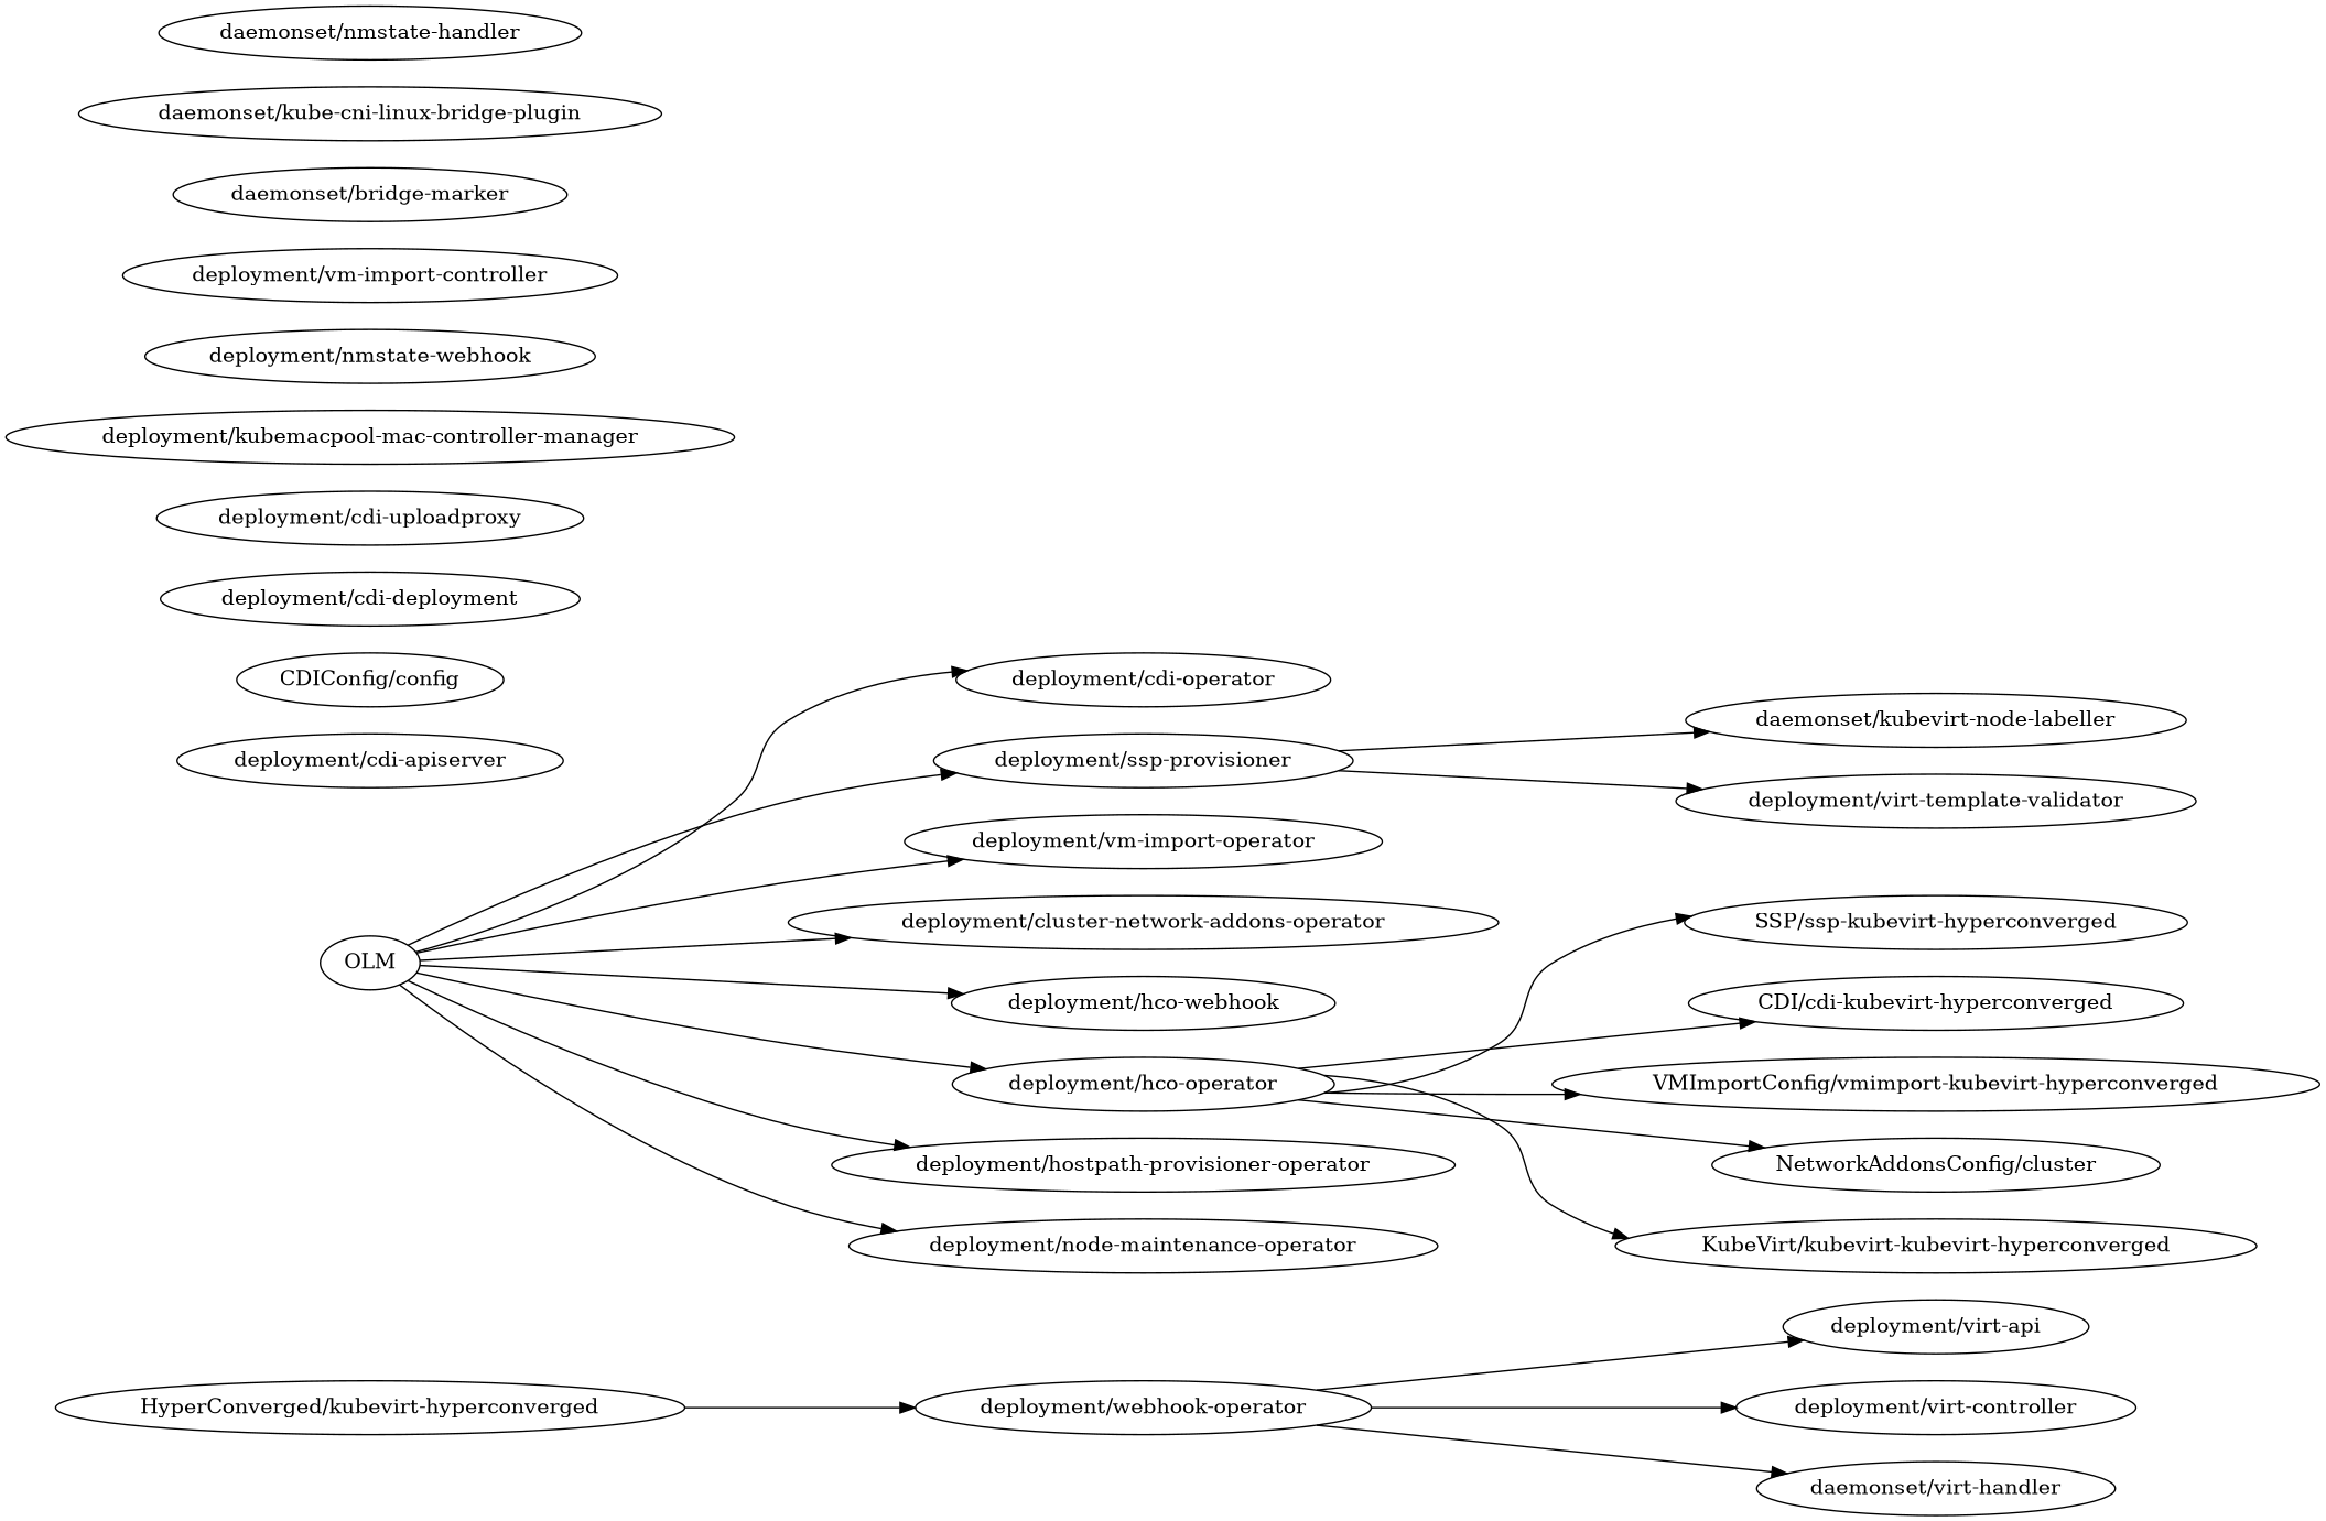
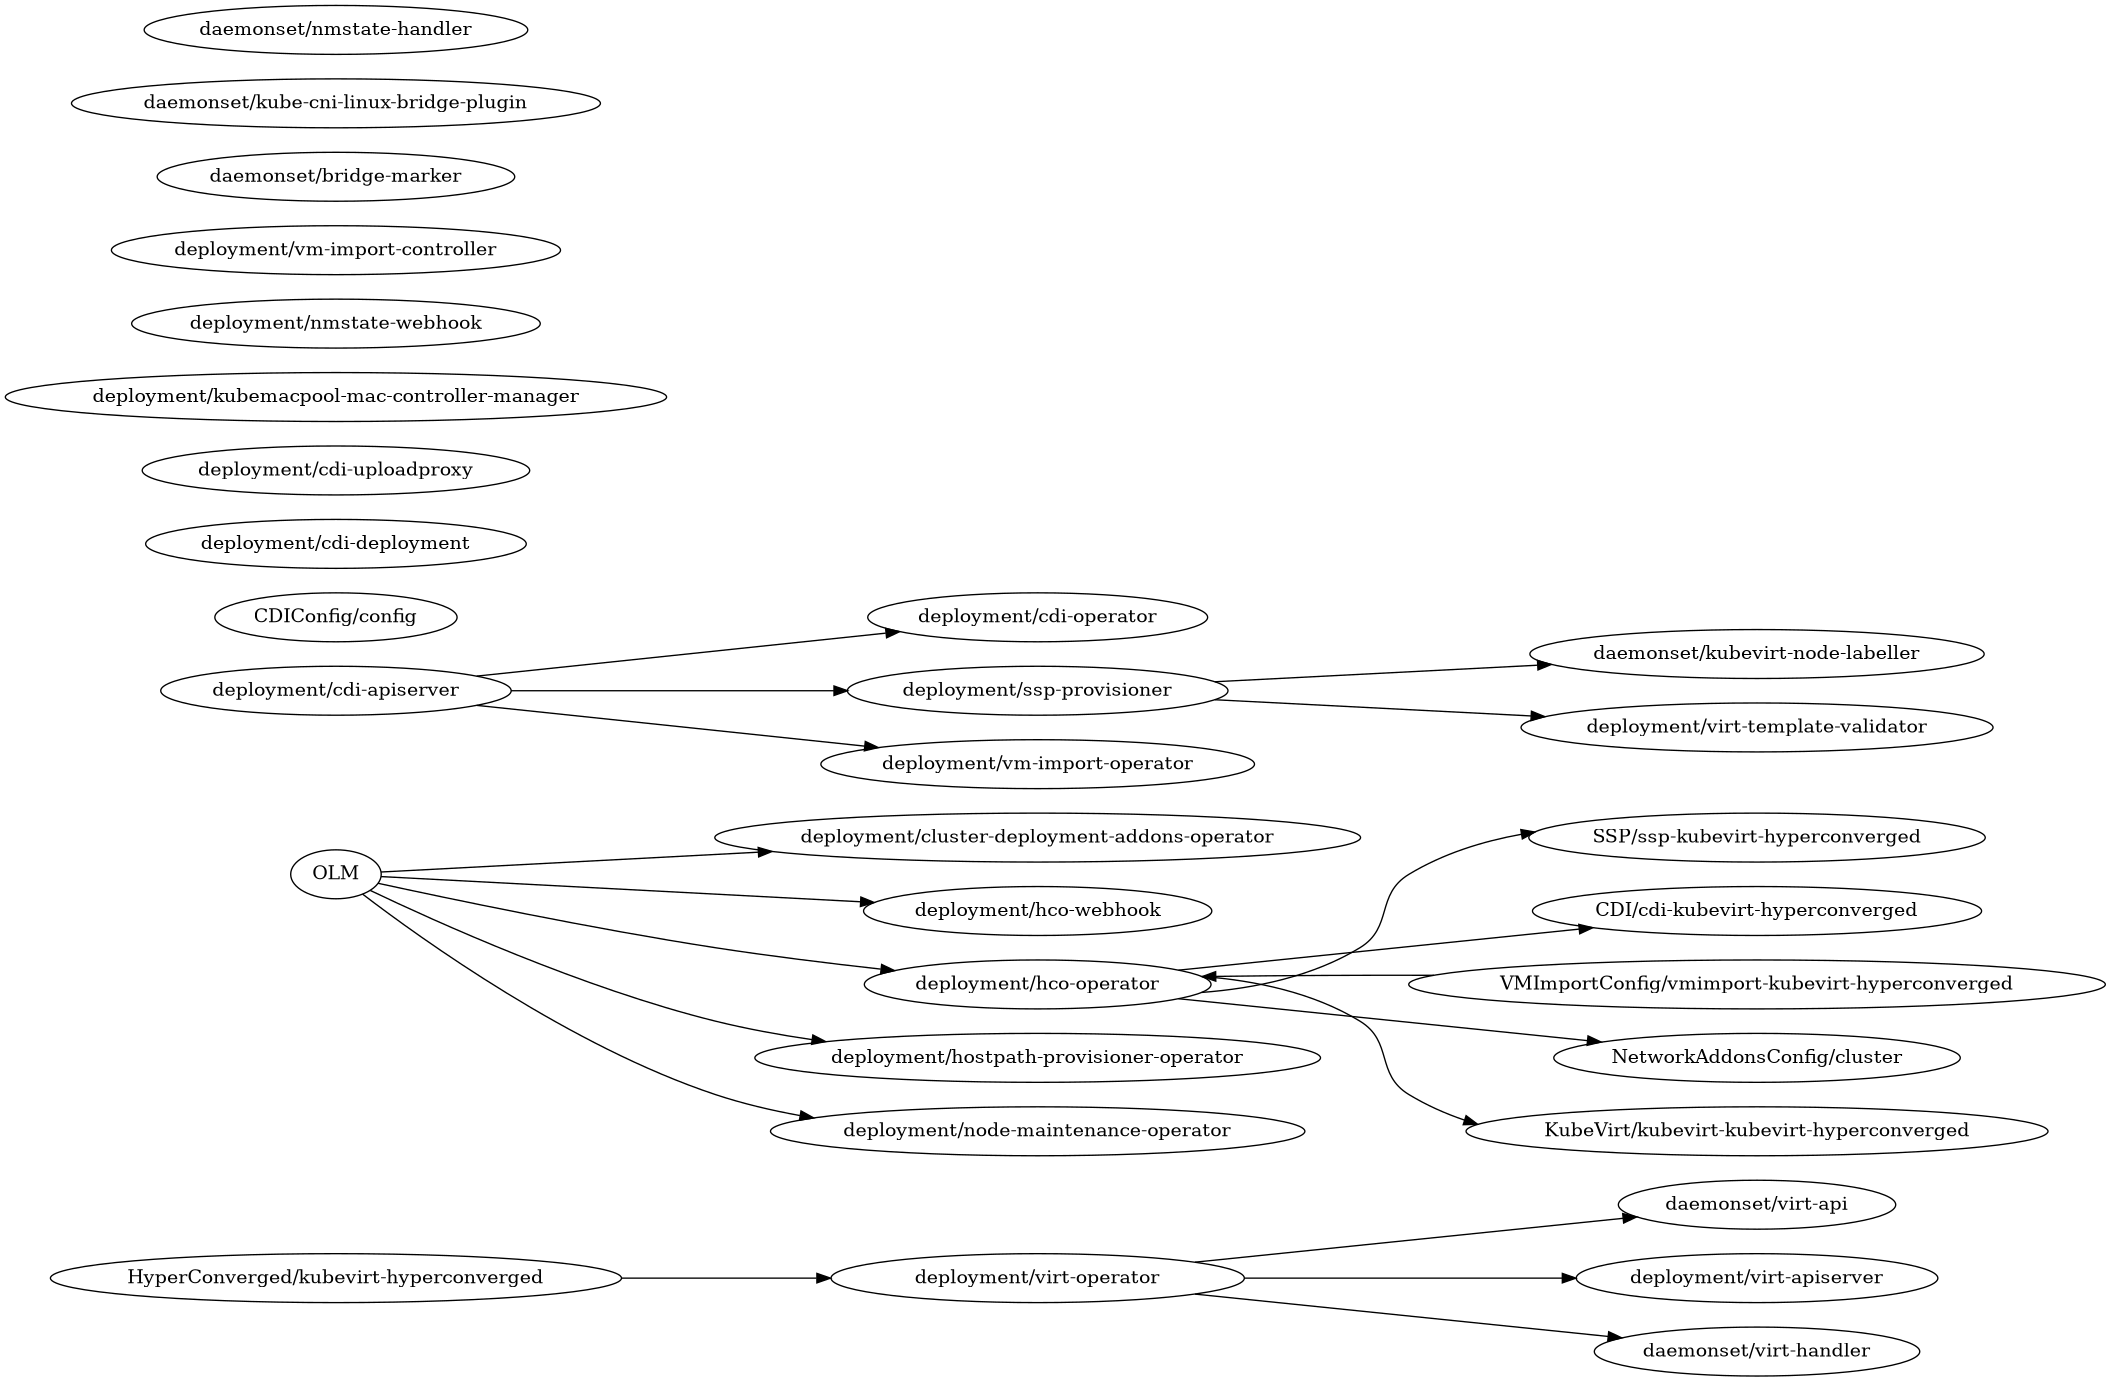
  digraph {
    rankdir=LR
    n1 [label="HyperConverged/kubevirt-hyperconverged"]
-   n2 [label="deployment/webhook-operator"]
+   n2 [label="deployment/virt-operator"]
    n3 [label="KubeVirt/kubevirt-kubevirt-hyperconverged"]
    n4 [label="deployment/hco-operator"]
    n5 [label="SSP/ssp-kubevirt-hyperconverged"]
    n6 [label="CDI/cdi-kubevirt-hyperconverged"]
    n7 [label="VMImportConfig/vmimport-kubevirt-hyperconverged"]
    n8 [label="NetworkAddonsConfig/cluster"]
    n9 [label="CDIConfig/config"]
    n10 [label="deployment/cdi-apiserver"]
    n11 [label="deployment/cdi-deployment"]
    n12 [label="deployment/cdi-operator"]
    n13 [label=OLM]
-   n14 [label="deployment/cluster-network-addons-operator"]
+   n14 [label="deployment/cluster-deployment-addons-operator"]
    n15 [label="deployment/hco-webhook"]
    n16 [label="deployment/hostpath-provisioner-operator"]
    n17 [label="deployment/node-maintenance-operator"]
    n18 [label="deployment/ssp-provisioner"]
    n19 [label="deployment/vm-import-operator"]
    n20 [label="deployment/virt-template-validator"]
    n21 [label="daemonset/kubevirt-node-labeller"]
-   n22 [label="deployment/virt-api"]
-   n23 [label="deployment/virt-controller"]
+   n22 [label="daemonset/virt-api"]
+   n23 [label="deployment/virt-apiserver"]
    n24 [label="daemonset/virt-handler"]
    n25 [label="deployment/cdi-uploadproxy"]
    n26 [label="deployment/kubemacpool-mac-controller-manager"]
    n27 [label="deployment/nmstate-webhook"]
    n28 [label="deployment/vm-import-controller"]
    n29 [label="daemonset/bridge-marker"]
    n30 [label="daemonset/kube-cni-linux-bridge-plugin"]
    n31 [label="daemonset/nmstate-handler"]
    n1 -> n2
    n2 -> n22
    n2 -> n23
    n2 -> n24
    n4 -> n3
    n4 -> n5
    n4 -> n6
-   n4 -> n7
+   n7 -> n4
    n4 -> n8
    n13 -> n4
-   n13 -> n12
+   n10 -> n12
    n13 -> n14
    n13 -> n15
    n13 -> n16
    n13 -> n17
-   n13 -> n18
-   n13 -> n19
+   n10 -> n18
+   n10 -> n19
    n18 -> n20
    n18 -> n21
  }
